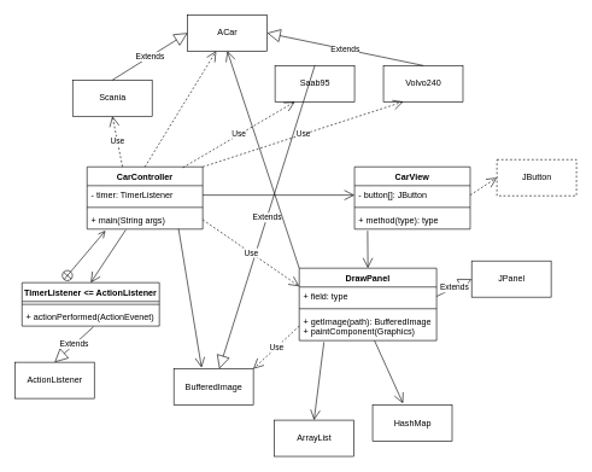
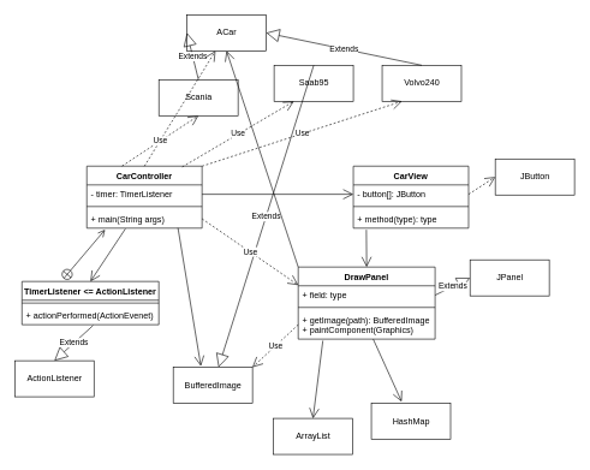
  <mxCell id="0" />
  <mxCell id="1" parent="0" />
- <mxCell id="2" value="Scania" style="html=1;" parent="1" vertex="1"><mxGeometry x="100" y="110" width="110" height="50" as="geometry" /></mxCell>
+ <mxCell id="2" value="Scania" style="html=1;" parent="1" vertex="1"><mxGeometry x="220" y="110" width="110" height="50" as="geometry" /></mxCell>
  <mxCell id="3" value="Saab95" style="html=1;" parent="1" vertex="1"><mxGeometry x="380" y="90" width="110" height="50" as="geometry" /></mxCell>
  <mxCell id="4" value="Volvo240" style="html=1;" parent="1" vertex="1"><mxGeometry x="530" y="90" width="110" height="50" as="geometry" /></mxCell>
  <mxCell id="5" value="CarController" style="swimlane;fontStyle=1;align=center;verticalAlign=top;childLayout=stackLayout;horizontal=1;startSize=26;horizontalStack=0;resizeParent=1;resizeParentMax=0;resizeLast=0;collapsible=1;marginBottom=0;" parent="1" vertex="1"><mxGeometry x="120" y="230" width="160" height="86" as="geometry" /></mxCell>
  <mxCell id="6" value="- timer: TimerListener" style="text;strokeColor=none;fillColor=none;align=left;verticalAlign=top;spacingLeft=4;spacingRight=4;overflow=hidden;rotatable=0;points=[[0,0.5],[1,0.5]];portConstraint=eastwest;" parent="5" vertex="1"><mxGeometry y="26" width="160" height="26" as="geometry" /></mxCell>
  <mxCell id="7" value="" style="line;strokeWidth=1;fillColor=none;align=left;verticalAlign=middle;spacingTop=-1;spacingLeft=3;spacingRight=3;rotatable=0;labelPosition=right;points=[];portConstraint=eastwest;" parent="5" vertex="1"><mxGeometry y="52" width="160" height="8" as="geometry" /></mxCell>
  <mxCell id="8" value="+ main(String args)&#10;" style="text;strokeColor=none;fillColor=none;align=left;verticalAlign=top;spacingLeft=4;spacingRight=4;overflow=hidden;rotatable=0;points=[[0,0.5],[1,0.5]];portConstraint=eastwest;" parent="5" vertex="1"><mxGeometry y="60" width="160" height="26" as="geometry" /></mxCell>
  <mxCell id="9" value="TimerListener &lt;= ActionListener" style="swimlane;fontStyle=1;align=center;verticalAlign=top;childLayout=stackLayout;horizontal=1;startSize=26;horizontalStack=0;resizeParent=1;resizeParentMax=0;resizeLast=0;collapsible=1;marginBottom=0;" parent="1" vertex="1"><mxGeometry x="30" y="390" width="190" height="60" as="geometry" /></mxCell>
  <mxCell id="10" value="" style="line;strokeWidth=1;fillColor=none;align=left;verticalAlign=middle;spacingTop=-1;spacingLeft=3;spacingRight=3;rotatable=0;labelPosition=right;points=[];portConstraint=eastwest;" parent="9" vertex="1"><mxGeometry y="26" width="190" height="8" as="geometry" /></mxCell>
  <mxCell id="11" value="+ actionPerformed(ActionEvenet)" style="text;strokeColor=none;fillColor=none;align=left;verticalAlign=top;spacingLeft=4;spacingRight=4;overflow=hidden;rotatable=0;points=[[0,0.5],[1,0.5]];portConstraint=eastwest;" parent="9" vertex="1"><mxGeometry y="34" width="190" height="26" as="geometry" /></mxCell>
  <mxCell id="12" value="CarView" style="swimlane;fontStyle=1;align=center;verticalAlign=top;childLayout=stackLayout;horizontal=1;startSize=26;horizontalStack=0;resizeParent=1;resizeParentMax=0;resizeLast=0;collapsible=1;marginBottom=0;" parent="1" vertex="1"><mxGeometry x="490" y="230" width="160" height="86" as="geometry" /></mxCell>
  <mxCell id="13" value="- button[]: JButton" style="text;strokeColor=none;fillColor=none;align=left;verticalAlign=top;spacingLeft=4;spacingRight=4;overflow=hidden;rotatable=0;points=[[0,0.5],[1,0.5]];portConstraint=eastwest;" parent="12" vertex="1"><mxGeometry y="26" width="160" height="26" as="geometry" /></mxCell>
  <mxCell id="14" value="" style="line;strokeWidth=1;fillColor=none;align=left;verticalAlign=middle;spacingTop=-1;spacingLeft=3;spacingRight=3;rotatable=0;labelPosition=right;points=[];portConstraint=eastwest;" parent="12" vertex="1"><mxGeometry y="52" width="160" height="8" as="geometry" /></mxCell>
  <mxCell id="15" value="+ method(type): type" style="text;strokeColor=none;fillColor=none;align=left;verticalAlign=top;spacingLeft=4;spacingRight=4;overflow=hidden;rotatable=0;points=[[0,0.5],[1,0.5]];portConstraint=eastwest;" parent="12" vertex="1"><mxGeometry y="60" width="160" height="26" as="geometry" /></mxCell>
  <mxCell id="16" value="DrawPanel" style="swimlane;fontStyle=1;align=center;verticalAlign=top;childLayout=stackLayout;horizontal=1;startSize=26;horizontalStack=0;resizeParent=1;resizeParentMax=0;resizeLast=0;collapsible=1;marginBottom=0;" parent="1" vertex="1"><mxGeometry x="413.5" y="370" width="190" height="100" as="geometry" /></mxCell>
  <mxCell id="17" value="+ field: type" style="text;strokeColor=none;fillColor=none;align=left;verticalAlign=top;spacingLeft=4;spacingRight=4;overflow=hidden;rotatable=0;points=[[0,0.5],[1,0.5]];portConstraint=eastwest;" parent="16" vertex="1"><mxGeometry y="26" width="190" height="26" as="geometry" /></mxCell>
  <mxCell id="18" value="" style="line;strokeWidth=1;fillColor=none;align=left;verticalAlign=middle;spacingTop=-1;spacingLeft=3;spacingRight=3;rotatable=0;labelPosition=right;points=[];portConstraint=eastwest;" parent="16" vertex="1"><mxGeometry y="52" width="190" height="8" as="geometry" /></mxCell>
  <mxCell id="19" value="+ getImage(path): BufferedImage&#10;+ paintComponent(Graphics)" style="text;strokeColor=none;fillColor=none;align=left;verticalAlign=top;spacingLeft=4;spacingRight=4;overflow=hidden;rotatable=0;points=[[0,0.5],[1,0.5]];portConstraint=eastwest;" parent="16" vertex="1"><mxGeometry y="60" width="190" height="40" as="geometry" /></mxCell>
  <mxCell id="20" value="ACar" style="html=1;" parent="1" vertex="1"><mxGeometry x="259" y="20" width="110" height="50" as="geometry" /></mxCell>
  <mxCell id="21" value="Extends" style="endArrow=block;endSize=16;endFill=0;html=1;exitX=0.5;exitY=0;exitDx=0;exitDy=0;entryX=0;entryY=0.5;entryDx=0;entryDy=0;" parent="1" source="2" target="20" edge="1"><mxGeometry width="160" relative="1" as="geometry"><mxPoint x="230" y="50" as="sourcePoint" /><mxPoint x="70" y="50" as="targetPoint" /></mxGeometry></mxCell>
  <mxCell id="22" value="Extends" style="endArrow=block;endSize=16;endFill=0;html=1;exitX=0.5;exitY=0;exitDx=0;exitDy=0;" parent="1" source="3" target="30" edge="1"><mxGeometry width="160" relative="1" as="geometry"><mxPoint x="620" y="20" as="sourcePoint" /><mxPoint x="460" y="20" as="targetPoint" /></mxGeometry></mxCell>
  <mxCell id="23" value="Extends" style="endArrow=block;endSize=16;endFill=0;html=1;exitX=0.5;exitY=0;exitDx=0;exitDy=0;entryX=1;entryY=0.5;entryDx=0;entryDy=0;" parent="1" source="4" target="20" edge="1"><mxGeometry width="160" relative="1" as="geometry"><mxPoint x="660" y="40" as="sourcePoint" /><mxPoint x="380" y="40" as="targetPoint" /></mxGeometry></mxCell>
  <mxCell id="24" value="" style="endArrow=open;startArrow=circlePlus;endFill=0;startFill=0;endSize=8;html=1;exitX=0.303;exitY=-0.062;exitDx=0;exitDy=0;exitPerimeter=0;entryX=0.159;entryY=1.079;entryDx=0;entryDy=0;entryPerimeter=0;" parent="1" source="9" target="8" edge="1"><mxGeometry width="160" relative="1" as="geometry"><mxPoint x="160" y="330" as="sourcePoint" /><mxPoint x="20" y="350" as="targetPoint" /></mxGeometry></mxCell>
  <mxCell id="25" value="JPanel" style="html=1;" parent="1" vertex="1"><mxGeometry x="652" y="360" width="110" height="50" as="geometry" /></mxCell>
  <mxCell id="26" value="ActionListener" style="html=1;" parent="1" vertex="1"><mxGeometry x="20" y="500" width="110" height="50" as="geometry" /></mxCell>
  <mxCell id="27" value="" style="endArrow=open;endFill=1;endSize=12;html=1;exitX=0.5;exitY=0;exitDx=0;exitDy=0;dashed=1;" parent="1" source="5" target="20" edge="1"><mxGeometry width="160" relative="1" as="geometry"><mxPoint x="510" y="260" as="sourcePoint" /><mxPoint x="350" y="260" as="targetPoint" /></mxGeometry></mxCell>
- <mxCell id="28" value="JButton" style="html=1;dashed=1;" parent="1" vertex="1"><mxGeometry x="687" y="220" width="110" height="50" as="geometry" /></mxCell>
+ <mxCell id="28" value="JButton" style="html=1;" parent="1" vertex="1"><mxGeometry x="687" y="220" width="110" height="50" as="geometry" /></mxCell>
  <mxCell id="29" value="" style="endArrow=open;endFill=1;endSize=12;html=1;exitX=0;exitY=0;exitDx=0;exitDy=0;entryX=0.5;entryY=1;entryDx=0;entryDy=0;" parent="1" source="16" target="20" edge="1"><mxGeometry width="160" relative="1" as="geometry"><mxPoint x="510" y="310" as="sourcePoint" /><mxPoint x="350" y="310" as="targetPoint" /></mxGeometry></mxCell>
  <mxCell id="30" value="BufferedImage" style="html=1;" parent="1" vertex="1"><mxGeometry x="240" y="509" width="110" height="50" as="geometry" /></mxCell>
  <mxCell id="31" value="HashMap" style="html=1;" parent="1" vertex="1"><mxGeometry x="515" y="559" width="110" height="50" as="geometry" /></mxCell>
  <mxCell id="32" value="ArrayList" style="html=1;" parent="1" vertex="1"><mxGeometry x="379" y="580" width="110" height="50" as="geometry" /></mxCell>
  <mxCell id="33" value="Use" style="endArrow=open;endSize=12;dashed=1;html=1;exitX=0.306;exitY=-0.002;exitDx=0;exitDy=0;entryX=0.5;entryY=1;entryDx=0;entryDy=0;exitPerimeter=0;" parent="1" source="5" target="2" edge="1"><mxGeometry width="160" relative="1" as="geometry"><mxPoint x="190" y="190" as="sourcePoint" /><mxPoint x="30" y="190" as="targetPoint" /></mxGeometry></mxCell>
  <mxCell id="34" value="Use" style="endArrow=open;endSize=12;dashed=1;html=1;exitX=0.828;exitY=0.012;exitDx=0;exitDy=0;entryX=0.25;entryY=1;entryDx=0;entryDy=0;exitPerimeter=0;" parent="1" source="5" target="3" edge="1"><mxGeometry width="160" relative="1" as="geometry"><mxPoint x="670" y="30" as="sourcePoint" /><mxPoint x="510" y="30" as="targetPoint" /></mxGeometry></mxCell>
  <mxCell id="35" value="Use" style="endArrow=open;endSize=12;dashed=1;html=1;exitX=1;exitY=0;exitDx=0;exitDy=0;entryX=0.25;entryY=1;entryDx=0;entryDy=0;" parent="1" source="5" target="4" edge="1"><mxGeometry width="160" relative="1" as="geometry"><mxPoint x="700" y="30" as="sourcePoint" /><mxPoint x="540" y="30" as="targetPoint" /></mxGeometry></mxCell>
  <mxCell id="36" value="" style="endArrow=open;endFill=1;endSize=12;html=1;exitX=1;exitY=0.5;exitDx=0;exitDy=0;entryX=0;entryY=0.5;entryDx=0;entryDy=0;" parent="1" source="6" target="13" edge="1"><mxGeometry width="160" relative="1" as="geometry"><mxPoint x="520" y="330" as="sourcePoint" /><mxPoint x="360" y="330" as="targetPoint" /></mxGeometry></mxCell>
  <mxCell id="37" value="" style="endArrow=open;endFill=1;endSize=12;html=1;exitX=1;exitY=0.5;exitDx=0;exitDy=0;entryX=0;entryY=0.5;entryDx=0;entryDy=0;dashed=1;" parent="1" source="13" target="28" edge="1"><mxGeometry width="160" relative="1" as="geometry"><mxPoint x="800" y="150" as="sourcePoint" /><mxPoint x="640" y="150" as="targetPoint" /></mxGeometry></mxCell>
  <mxCell id="38" value="Extends" style="endArrow=block;endSize=16;endFill=0;html=1;exitX=1;exitY=0.5;exitDx=0;exitDy=0;entryX=0;entryY=0.5;entryDx=0;entryDy=0;" parent="1" source="17" target="25" edge="1"><mxGeometry width="160" relative="1" as="geometry"><mxPoint x="830" y="350" as="sourcePoint" /><mxPoint x="670" y="350" as="targetPoint" /></mxGeometry></mxCell>
  <mxCell id="39" value="" style="endArrow=open;endFill=1;endSize=12;html=1;entryX=0.383;entryY=-0.042;entryDx=0;entryDy=0;entryPerimeter=0;" parent="1" source="19" target="31" edge="1"><mxGeometry width="160" relative="1" as="geometry"><mxPoint x="430" y="510" as="sourcePoint" /><mxPoint x="270" y="510" as="targetPoint" /></mxGeometry></mxCell>
  <mxCell id="40" value="" style="endArrow=open;endFill=1;endSize=12;html=1;exitX=0.18;exitY=1.054;exitDx=0;exitDy=0;entryX=0.5;entryY=0;entryDx=0;entryDy=0;exitPerimeter=0;" parent="1" source="19" target="32" edge="1"><mxGeometry width="160" relative="1" as="geometry"><mxPoint x="550" y="510" as="sourcePoint" /><mxPoint x="390" y="510" as="targetPoint" /></mxGeometry></mxCell>
  <mxCell id="41" value="Use" style="endArrow=open;endSize=12;dashed=1;html=1;exitX=0;exitY=0.5;exitDx=0;exitDy=0;entryX=1;entryY=0;entryDx=0;entryDy=0;" parent="1" source="19" target="30" edge="1"><mxGeometry width="160" relative="1" as="geometry"><mxPoint x="730" y="500" as="sourcePoint" /><mxPoint x="570" y="500" as="targetPoint" /></mxGeometry></mxCell>
  <mxCell id="42" value="" style="endArrow=open;endFill=1;endSize=12;html=1;exitX=0.113;exitY=1.086;exitDx=0;exitDy=0;entryX=0.5;entryY=0;entryDx=0;entryDy=0;exitPerimeter=0;" parent="1" source="15" target="16" edge="1"><mxGeometry width="160" relative="1" as="geometry"><mxPoint x="470" y="340" as="sourcePoint" /><mxPoint x="310" y="340" as="targetPoint" /></mxGeometry></mxCell>
  <mxCell id="43" value="" style="endArrow=open;endFill=1;endSize=12;html=1;entryX=0.349;entryY=-0.031;entryDx=0;entryDy=0;entryPerimeter=0;exitX=0.791;exitY=0.989;exitDx=0;exitDy=0;exitPerimeter=0;" parent="1" source="8" target="30" edge="1"><mxGeometry width="160" relative="1" as="geometry"><mxPoint x="350" y="470" as="sourcePoint" /><mxPoint x="280" y="500" as="targetPoint" /></mxGeometry></mxCell>
  <mxCell id="44" value="Extends" style="endArrow=block;endSize=16;endFill=0;html=1;exitX=0.52;exitY=1.038;exitDx=0;exitDy=0;entryX=0.5;entryY=0;entryDx=0;entryDy=0;exitPerimeter=0;" parent="1" source="11" target="26" edge="1"><mxGeometry width="160" relative="1" as="geometry"><mxPoint x="220" y="490" as="sourcePoint" /><mxPoint x="60" y="490" as="targetPoint" /></mxGeometry></mxCell>
  <mxCell id="45" value="" style="endArrow=open;endFill=1;endSize=12;html=1;exitX=0.335;exitY=1.034;exitDx=0;exitDy=0;entryX=0.5;entryY=0;entryDx=0;entryDy=0;exitPerimeter=0;" parent="1" source="8" target="9" edge="1"><mxGeometry width="160" relative="1" as="geometry"><mxPoint x="210" y="360" as="sourcePoint" /><mxPoint x="270" y="340" as="targetPoint" /></mxGeometry></mxCell>
  <mxCell id="46" value="Use" style="endArrow=open;endSize=12;dashed=1;html=1;exitX=1;exitY=0.5;exitDx=0;exitDy=0;entryX=0;entryY=0.25;entryDx=0;entryDy=0;" edge="1" parent="1" source="8" target="16"><mxGeometry width="160" relative="1" as="geometry"><mxPoint x="300" y="300" as="sourcePoint" /><mxPoint x="460" y="300" as="targetPoint" /></mxGeometry></mxCell>
